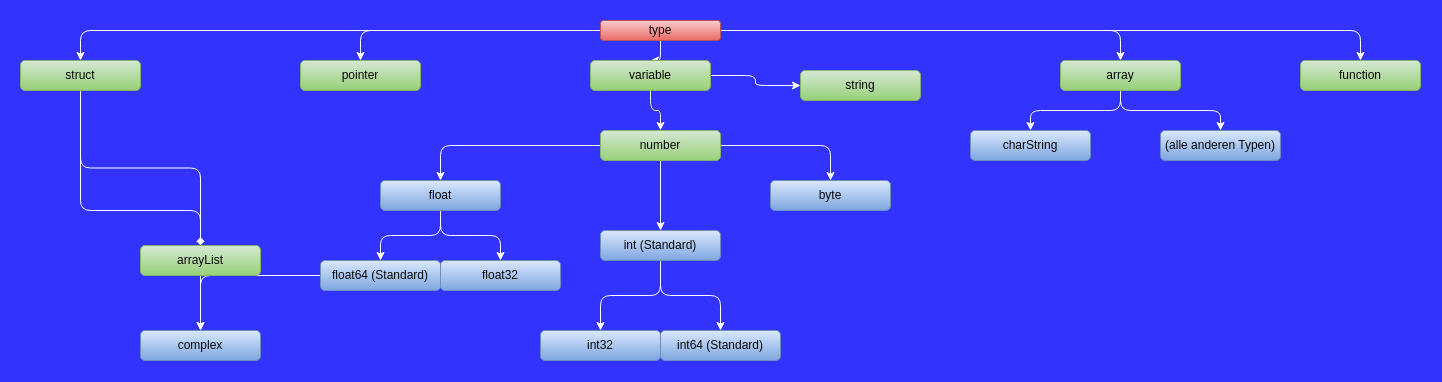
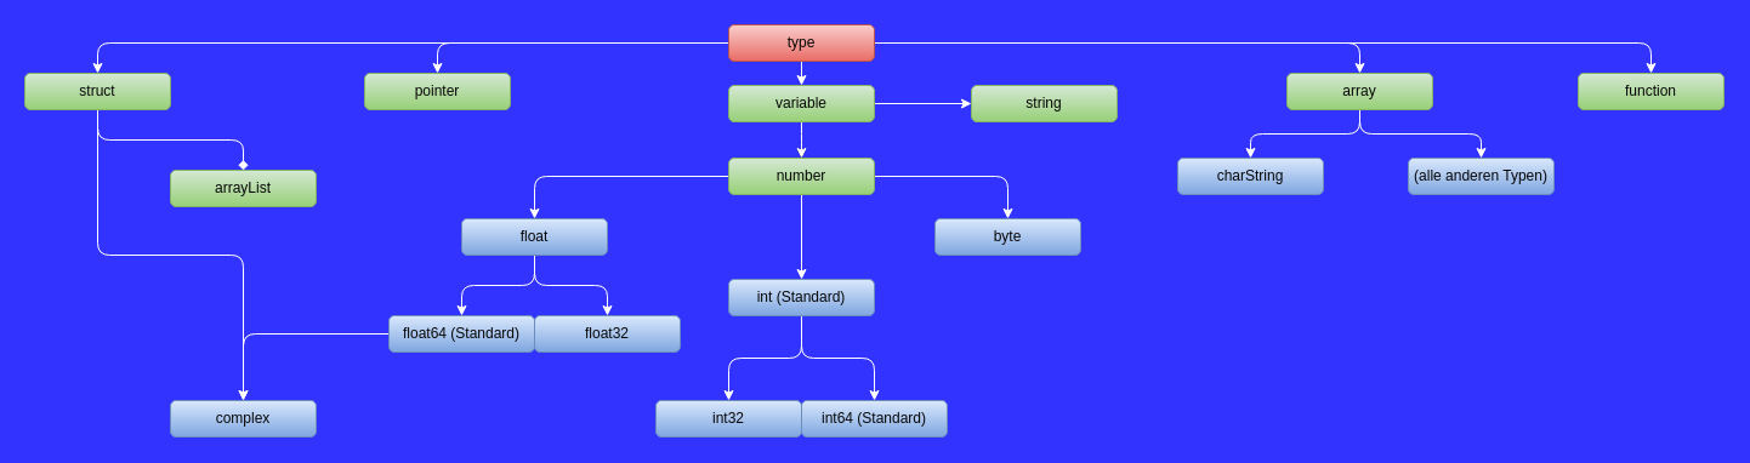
  <mxCell id="0" />
  <mxCell id="1" parent="0" />
  <mxCell id="2" style="edgeStyle=orthogonalEdgeStyle;rounded=1;orthogonalLoop=1;jettySize=auto;html=1;strokeColor=#FFFFFF;" parent="1" source="7" target="26" edge="1"><mxGeometry relative="1" as="geometry" /></mxCell>
  <mxCell id="3" style="edgeStyle=orthogonalEdgeStyle;rounded=1;orthogonalLoop=1;jettySize=auto;html=1;strokeColor=#FFFFFF;" parent="1" source="7" target="8" edge="1"><mxGeometry relative="1" as="geometry" /></mxCell>
  <mxCell id="4" style="edgeStyle=orthogonalEdgeStyle;rounded=1;orthogonalLoop=1;jettySize=auto;html=1;strokeColor=#FFFFFF;" parent="1" source="7" target="11" edge="1"><mxGeometry relative="1" as="geometry" /></mxCell>
  <mxCell id="5" style="edgeStyle=orthogonalEdgeStyle;rounded=1;orthogonalLoop=1;jettySize=auto;html=1;strokeColor=#FFFFFF;" parent="1" source="7" target="31" edge="1"><mxGeometry relative="1" as="geometry" /></mxCell>
  <mxCell id="6" style="edgeStyle=orthogonalEdgeStyle;rounded=1;orthogonalLoop=1;jettySize=auto;html=1;strokeColor=#FFFFFF;" parent="1" source="7" target="35" edge="1"><mxGeometry relative="1" as="geometry" /></mxCell>
- <mxCell id="7" value="type" style="rounded=1;whiteSpace=wrap;html=1;fillColor=#f8cecc;strokeColor=#b85450;gradientColor=#ea6b66;fontColor=#080808;" parent="1" vertex="1"><mxGeometry x="600" y="20" width="120" height="20" as="geometry" /></mxCell>
+ <mxCell id="7" value="type" style="rounded=1;whiteSpace=wrap;html=1;fillColor=#f8cecc;strokeColor=#b85450;gradientColor=#ea6b66;fontColor=#080808;" parent="1" vertex="1"><mxGeometry x="600" y="20" width="120" height="30" as="geometry" /></mxCell>
  <mxCell id="8" value="pointer" style="rounded=1;whiteSpace=wrap;html=1;fillColor=#d5e8d4;strokeColor=#82b366;gradientColor=#97d077;fontColor=#080808;" parent="1" vertex="1"><mxGeometry x="300" y="60" width="120" height="30" as="geometry" /></mxCell>
  <mxCell id="9" style="edgeStyle=orthogonalEdgeStyle;rounded=1;orthogonalLoop=1;jettySize=auto;html=1;strokeColor=#FFFFFF;endArrow=diamond;" parent="1" source="11" target="36" edge="1"><mxGeometry relative="1" as="geometry" /></mxCell>
  <mxCell id="10" style="edgeStyle=orthogonalEdgeStyle;rounded=1;orthogonalLoop=1;jettySize=auto;html=1;strokeColor=#FFFFFF;" parent="1" source="11" target="37" edge="1"><mxGeometry relative="1" as="geometry" /></mxCell>
  <mxCell id="11" value="struct" style="rounded=1;whiteSpace=wrap;html=1;fillColor=#d5e8d4;strokeColor=#82b366;gradientColor=#97d077;fontColor=#080808;" parent="1" vertex="1"><mxGeometry x="20" y="60" width="120" height="30" as="geometry" /></mxCell>
  <mxCell id="12" style="edgeStyle=orthogonalEdgeStyle;rounded=1;orthogonalLoop=1;jettySize=auto;html=1;strokeColor=#FFFFFF;" parent="1" source="14" target="23" edge="1"><mxGeometry relative="1" as="geometry" /></mxCell>
  <mxCell id="13" style="edgeStyle=orthogonalEdgeStyle;rounded=1;orthogonalLoop=1;jettySize=auto;html=1;strokeColor=#FFFFFF;" parent="1" source="14" target="22" edge="1"><mxGeometry relative="1" as="geometry" /></mxCell>
  <mxCell id="14" value="float" style="rounded=1;whiteSpace=wrap;html=1;fillColor=#dae8fc;strokeColor=#6c8ebf;gradientColor=#7ea6e0;fontColor=#080808;" parent="1" vertex="1"><mxGeometry x="380" y="180" width="120" height="30" as="geometry" /></mxCell>
  <mxCell id="15" style="edgeStyle=orthogonalEdgeStyle;rounded=1;orthogonalLoop=1;jettySize=auto;html=1;strokeColor=#FFFFFF;" parent="1" source="17" target="19" edge="1"><mxGeometry relative="1" as="geometry" /></mxCell>
  <mxCell id="16" style="edgeStyle=orthogonalEdgeStyle;rounded=1;orthogonalLoop=1;jettySize=auto;html=1;strokeColor=#FFFFFF;" parent="1" source="17" target="20" edge="1"><mxGeometry relative="1" as="geometry" /></mxCell>
  <mxCell id="17" value="int (Standard)" style="rounded=1;whiteSpace=wrap;html=1;fillColor=#dae8fc;strokeColor=#6c8ebf;gradientColor=#7ea6e0;fontColor=#080808;" parent="1" vertex="1"><mxGeometry x="600" y="230" width="120" height="30" as="geometry" /></mxCell>
  <mxCell id="18" value="byte" style="rounded=1;whiteSpace=wrap;html=1;fillColor=#dae8fc;strokeColor=#6c8ebf;gradientColor=#7ea6e0;fontColor=#080808;" parent="1" vertex="1"><mxGeometry x="770" y="180" width="120" height="30" as="geometry" /></mxCell>
  <mxCell id="19" value="int32" style="rounded=1;whiteSpace=wrap;html=1;fillColor=#dae8fc;strokeColor=#6c8ebf;gradientColor=#7ea6e0;fontColor=#080808;" parent="1" vertex="1"><mxGeometry x="540" y="330" width="120" height="30" as="geometry" /></mxCell>
  <mxCell id="20" value="int64 (Standard)" style="rounded=1;whiteSpace=wrap;html=1;fillColor=#dae8fc;strokeColor=#6c8ebf;gradientColor=#7ea6e0;fontColor=#080808;" parent="1" vertex="1"><mxGeometry x="660" y="330" width="120" height="30" as="geometry" /></mxCell>
  <mxCell id="21" style="edgeStyle=orthogonalEdgeStyle;rounded=1;orthogonalLoop=1;jettySize=auto;html=1;strokeColor=#FFFFFF;" parent="1" source="22" target="37" edge="1"><mxGeometry relative="1" as="geometry" /></mxCell>
  <mxCell id="22" value="float64 (Standard)" style="rounded=1;whiteSpace=wrap;html=1;fillColor=#dae8fc;strokeColor=#6c8ebf;gradientColor=#7ea6e0;fontColor=#080808;" parent="1" vertex="1"><mxGeometry x="320" y="260" width="120" height="30" as="geometry" /></mxCell>
  <mxCell id="23" value="float32" style="rounded=1;whiteSpace=wrap;html=1;fillColor=#dae8fc;strokeColor=#6c8ebf;gradientColor=#7ea6e0;fontColor=#080808;" parent="1" vertex="1"><mxGeometry x="440" y="260" width="120" height="30" as="geometry" /></mxCell>
  <mxCell id="24" style="edgeStyle=orthogonalEdgeStyle;rounded=1;orthogonalLoop=1;jettySize=auto;html=1;strokeWidth=1;sketch=0;strokeColor=#FFFFFF;" parent="1" source="26" target="38" edge="1"><mxGeometry relative="1" as="geometry" /></mxCell>
  <mxCell id="25" style="edgeStyle=orthogonalEdgeStyle;rounded=1;orthogonalLoop=1;jettySize=auto;html=1;strokeColor=#FFFFFF;" parent="1" source="26" target="40" edge="1"><mxGeometry relative="1" as="geometry" /></mxCell>
  <mxCell id="26" value="array" style="rounded=1;whiteSpace=wrap;html=1;fillColor=#d5e8d4;strokeColor=#82b366;gradientColor=#97d077;fontColor=#080808;" parent="1" vertex="1"><mxGeometry x="1060" y="60" width="120" height="30" as="geometry" /></mxCell>
  <mxCell id="27" style="edgeStyle=orthogonalEdgeStyle;rounded=1;orthogonalLoop=1;jettySize=auto;html=1;strokeColor=#FFFFFF;" parent="1" source="30" target="14" edge="1"><mxGeometry relative="1" as="geometry" /></mxCell>
  <mxCell id="28" style="edgeStyle=orthogonalEdgeStyle;rounded=1;orthogonalLoop=1;jettySize=auto;html=1;strokeColor=#FFFFFF;" parent="1" source="30" target="18" edge="1"><mxGeometry relative="1" as="geometry" /></mxCell>
  <mxCell id="29" style="edgeStyle=orthogonalEdgeStyle;rounded=1;orthogonalLoop=1;jettySize=auto;html=1;strokeColor=#FFFFFF;" parent="1" source="30" target="17" edge="1"><mxGeometry relative="1" as="geometry" /></mxCell>
  <mxCell id="30" value="number" style="rounded=1;whiteSpace=wrap;html=1;fillColor=#d5e8d4;strokeColor=#82b366;gradientColor=#97d077;fontColor=#080808;" parent="1" vertex="1"><mxGeometry x="600" y="130" width="120" height="30" as="geometry" /></mxCell>
  <mxCell id="31" value="function" style="rounded=1;whiteSpace=wrap;html=1;fillColor=#d5e8d4;strokeColor=#82b366;gradientColor=#97d077;fontColor=#080808;" parent="1" vertex="1"><mxGeometry x="1300" y="60" width="120" height="30" as="geometry" /></mxCell>
  <mxCell id="32" style="edgeStyle=orthogonalEdgeStyle;rounded=1;sketch=0;orthogonalLoop=1;jettySize=auto;html=1;strokeWidth=1;" parent="1" source="35" target="30" edge="1"><mxGeometry relative="1" as="geometry" /></mxCell>
  <mxCell id="33" value="" style="edgeStyle=orthogonalEdgeStyle;rounded=1;sketch=0;orthogonalLoop=1;jettySize=auto;html=1;strokeWidth=1;strokeColor=#FFFFFF;" parent="1" source="35" target="30" edge="1"><mxGeometry relative="1" as="geometry" /></mxCell>
  <mxCell id="34" style="edgeStyle=orthogonalEdgeStyle;rounded=1;orthogonalLoop=1;jettySize=auto;html=1;strokeColor=#FFFFFF;" parent="1" source="35" target="39" edge="1"><mxGeometry relative="1" as="geometry"><mxPoint x="1000" y="130" as="targetPoint" /></mxGeometry></mxCell>
- <mxCell id="35" value="variable" style="rounded=1;whiteSpace=wrap;html=1;fillColor=#d5e8d4;strokeColor=#82b366;gradientColor=#97d077;fontColor=#080808;" parent="1" vertex="1"><mxGeometry x="590" y="60" width="120" height="30" as="geometry" /></mxCell>
- <mxCell id="36" value="arrayList" style="rounded=1;whiteSpace=wrap;html=1;fillColor=#d5e8d4;strokeColor=#82b366;gradientColor=#97d077;fontColor=#080808;" parent="1" vertex="1"><mxGeometry x="140" y="245" width="120" height="30" as="geometry" /></mxCell>
+ <mxCell id="35" value="variable" style="rounded=1;whiteSpace=wrap;html=1;fillColor=#d5e8d4;strokeColor=#82b366;gradientColor=#97d077;fontColor=#080808;" parent="1" vertex="1"><mxGeometry x="600" y="70" width="120" height="30" as="geometry" /></mxCell>
+ <mxCell id="36" value="arrayList" style="rounded=1;whiteSpace=wrap;html=1;fillColor=#d5e8d4;strokeColor=#82b366;gradientColor=#97d077;fontColor=#080808;" parent="1" vertex="1"><mxGeometry x="140" y="140" width="120" height="30" as="geometry" /></mxCell>
  <mxCell id="37" value="complex" style="rounded=1;whiteSpace=wrap;html=1;fillColor=#dae8fc;strokeColor=#6c8ebf;gradientColor=#7ea6e0;fontColor=#080808;" parent="1" vertex="1"><mxGeometry x="140" y="330" width="120" height="30" as="geometry" /></mxCell>
  <mxCell id="38" value="(alle anderen Typen)" style="rounded=1;whiteSpace=wrap;html=1;fillColor=#dae8fc;strokeColor=#6c8ebf;gradientColor=#7ea6e0;fontColor=#080808;" parent="1" vertex="1"><mxGeometry x="1160" y="130" width="120" height="30" as="geometry" /></mxCell>
  <mxCell id="39" value="string" style="rounded=1;whiteSpace=wrap;html=1;fillColor=#d5e8d4;strokeColor=#82b366;gradientColor=#97d077;fontColor=#080808;" parent="1" vertex="1"><mxGeometry x="800" y="70" width="120" height="30" as="geometry" /></mxCell>
  <mxCell id="40" value="charString" style="rounded=1;whiteSpace=wrap;html=1;fillColor=#dae8fc;strokeColor=#6c8ebf;gradientColor=#7ea6e0;fontColor=#080808;" parent="1" vertex="1"><mxGeometry x="970" y="130" width="120" height="30" as="geometry" /></mxCell>
